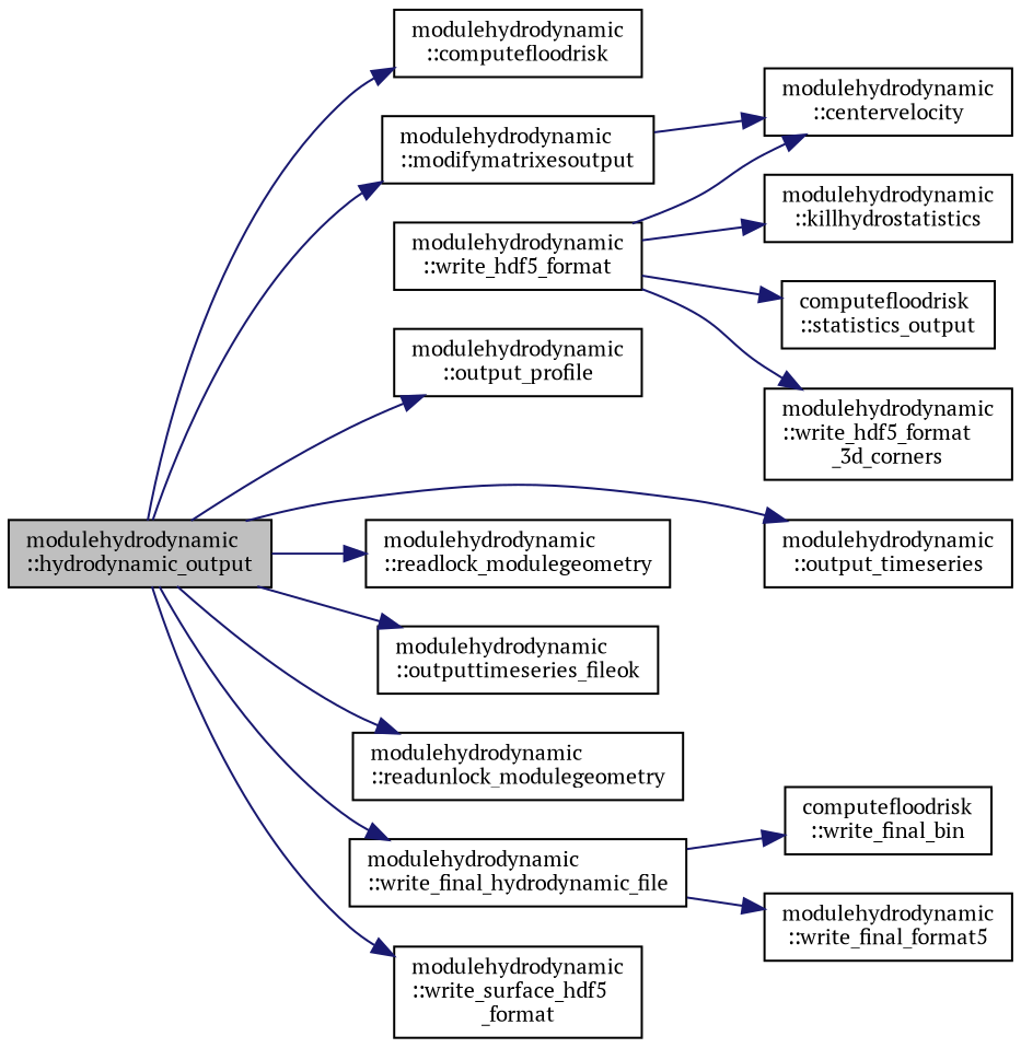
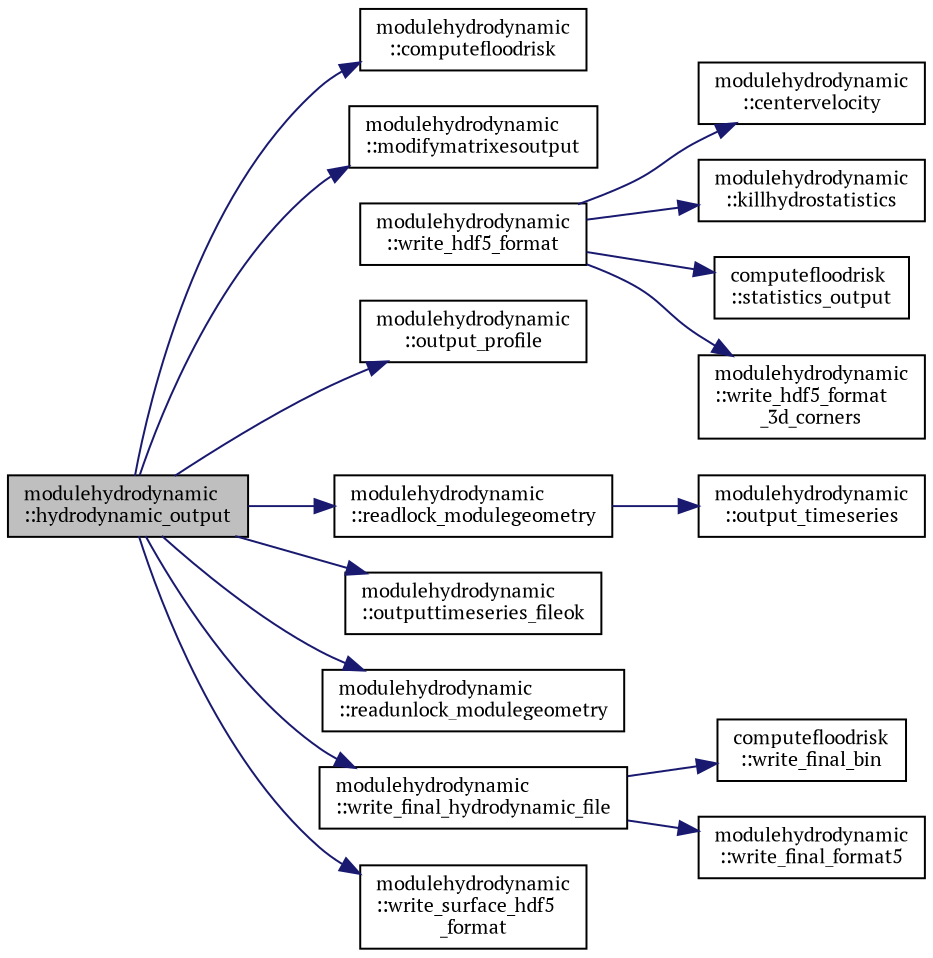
  digraph {
    fontname="PT Serif"
    rankdir=LR
    node [color=black fillcolor=white fontname="PT Serif" fontsize=10 shape=record style=filled]
    edge [color=midnightblue fontname="PT Serif" fontsize=10 labelfontname=Helvetica labelfontsize=10 style=solid]
    n1 [fillcolor=grey75 fontcolor=black height=0.2 label="modulehydrodynamic\l::hydrodynamic_output" width=0.4]
    n2 [height=0.2 label="modulehydrodynamic\l::computefloodrisk" width=0.4]
    n3 [height=0.2 label="modulehydrodynamic\l::modifymatrixesoutput" width=0.4]
    n4 [height=0.2 label="modulehydrodynamic\l::output_profile" width=0.4]
    n5 [height=0.2 label="modulehydrodynamic\l::output_timeseries" width=0.4]
    n6 [height=0.2 label="modulehydrodynamic\l::outputtimeseries_fileok" width=0.4]
    n7 [height=0.2 label="modulehydrodynamic\l::readlock_modulegeometry" width=0.4]
    n8 [height=0.2 label="modulehydrodynamic\l::readunlock_modulegeometry" width=0.4]
    n9 [height=0.2 label="modulehydrodynamic\l::write_final_hydrodynamic_file" width=0.4]
    n10 [height=0.2 label="modulehydrodynamic\l::write_surface_hdf5\l_format" width=0.4]
    n11 [height=0.2 label="modulehydrodynamic\l::centervelocity" width=0.4]
    n12 [height=0.2 label="computefloodrisk\l::write_final_bin" width=0.4]
    n13 [height=0.2 label="modulehydrodynamic\l::write_final_format5" width=0.4]
    n14 [height=0.2 label="modulehydrodynamic\l::write_hdf5_format" width=0.4]
    n15 [height=0.2 label="modulehydrodynamic\l::killhydrostatistics" width=0.4]
    n16 [height=0.2 label="computefloodrisk\l::statistics_output" width=0.4]
    n17 [height=0.2 label="modulehydrodynamic\l::write_hdf5_format\l_3d_corners" width=0.4]
    n1 -> n2
    n1 -> n3
    n1 -> n4
-   n1 -> n5
+   n7 -> n5
    n1 -> n6
    n1 -> n7
    n1 -> n8
    n1 -> n9
    n1 -> n10
-   n3 -> n11
    n9 -> n12
    n9 -> n13
    n14 -> n11
    n14 -> n15
    n14 -> n16
    n14 -> n17
  }
